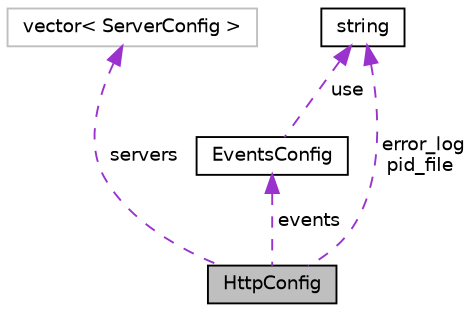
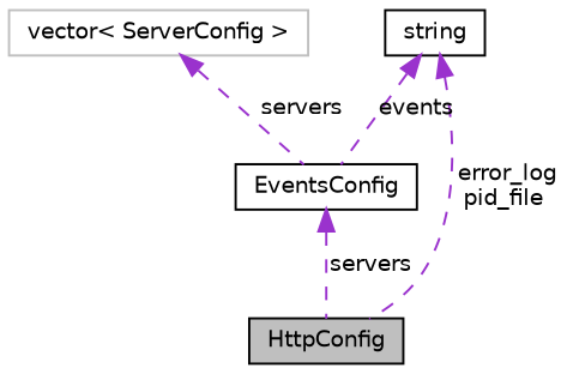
  digraph {
    node [color=black fillcolor=white fontname=Helvetica fontsize=10 shape=record style=filled]
    edge [color=darkorchid3 dir=back fontname=Helvetica fontsize=10 labelfontname=Helvetica labelfontsize=10 style=dashed]
    n1 [fillcolor=grey75 fontcolor=black height=0.2 label=HttpConfig width=0.4]
    n2 [color=grey75 height=0.2 label="vector\< ServerConfig \>" width=0.4]
    n3 [height=0.2 label=string width=0.4]
    n4 [height=0.2 label=EventsConfig width=0.4]
-   n2 -> n1 [label=" servers"]
+   n2 -> n4 [label=" servers"]
    n3 -> n1 [label=" error_log\npid_file"]
-   n3 -> n4 [label=" use"]
-   n4 -> n1 [label=" events"]
+   n3 -> n4 [label=" events"]
+   n4 -> n1 [label=" servers"]
  }
